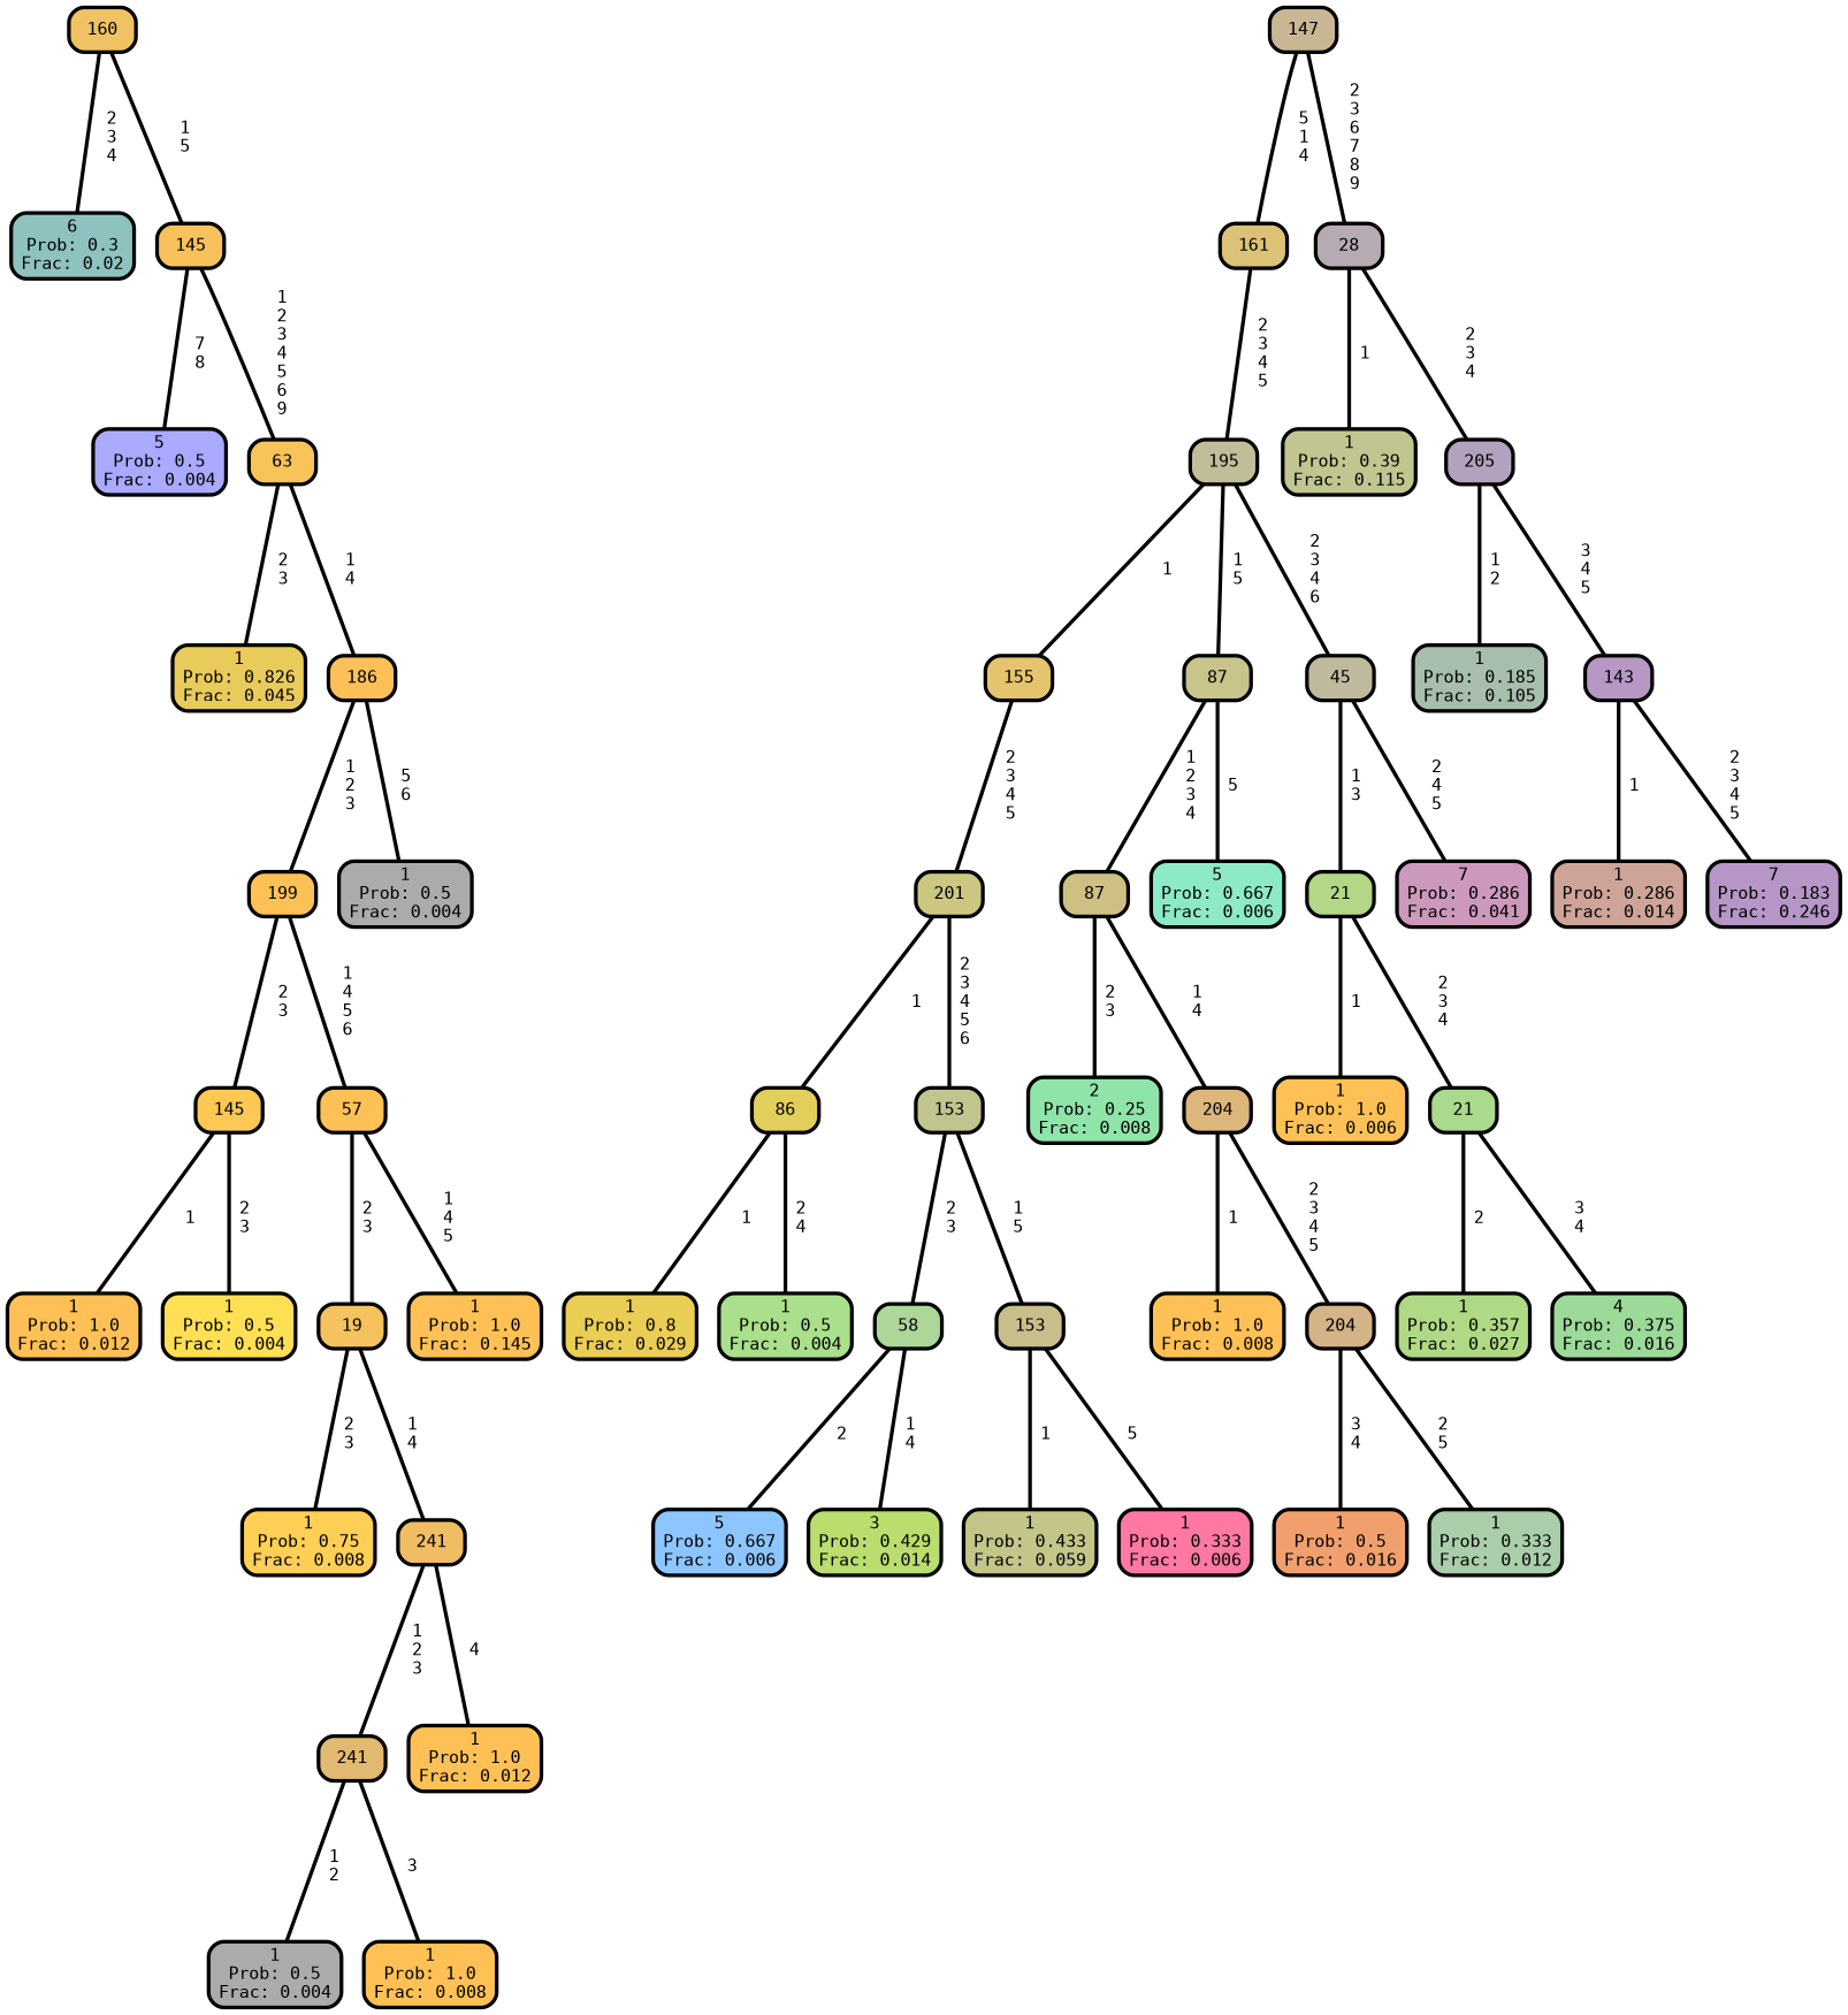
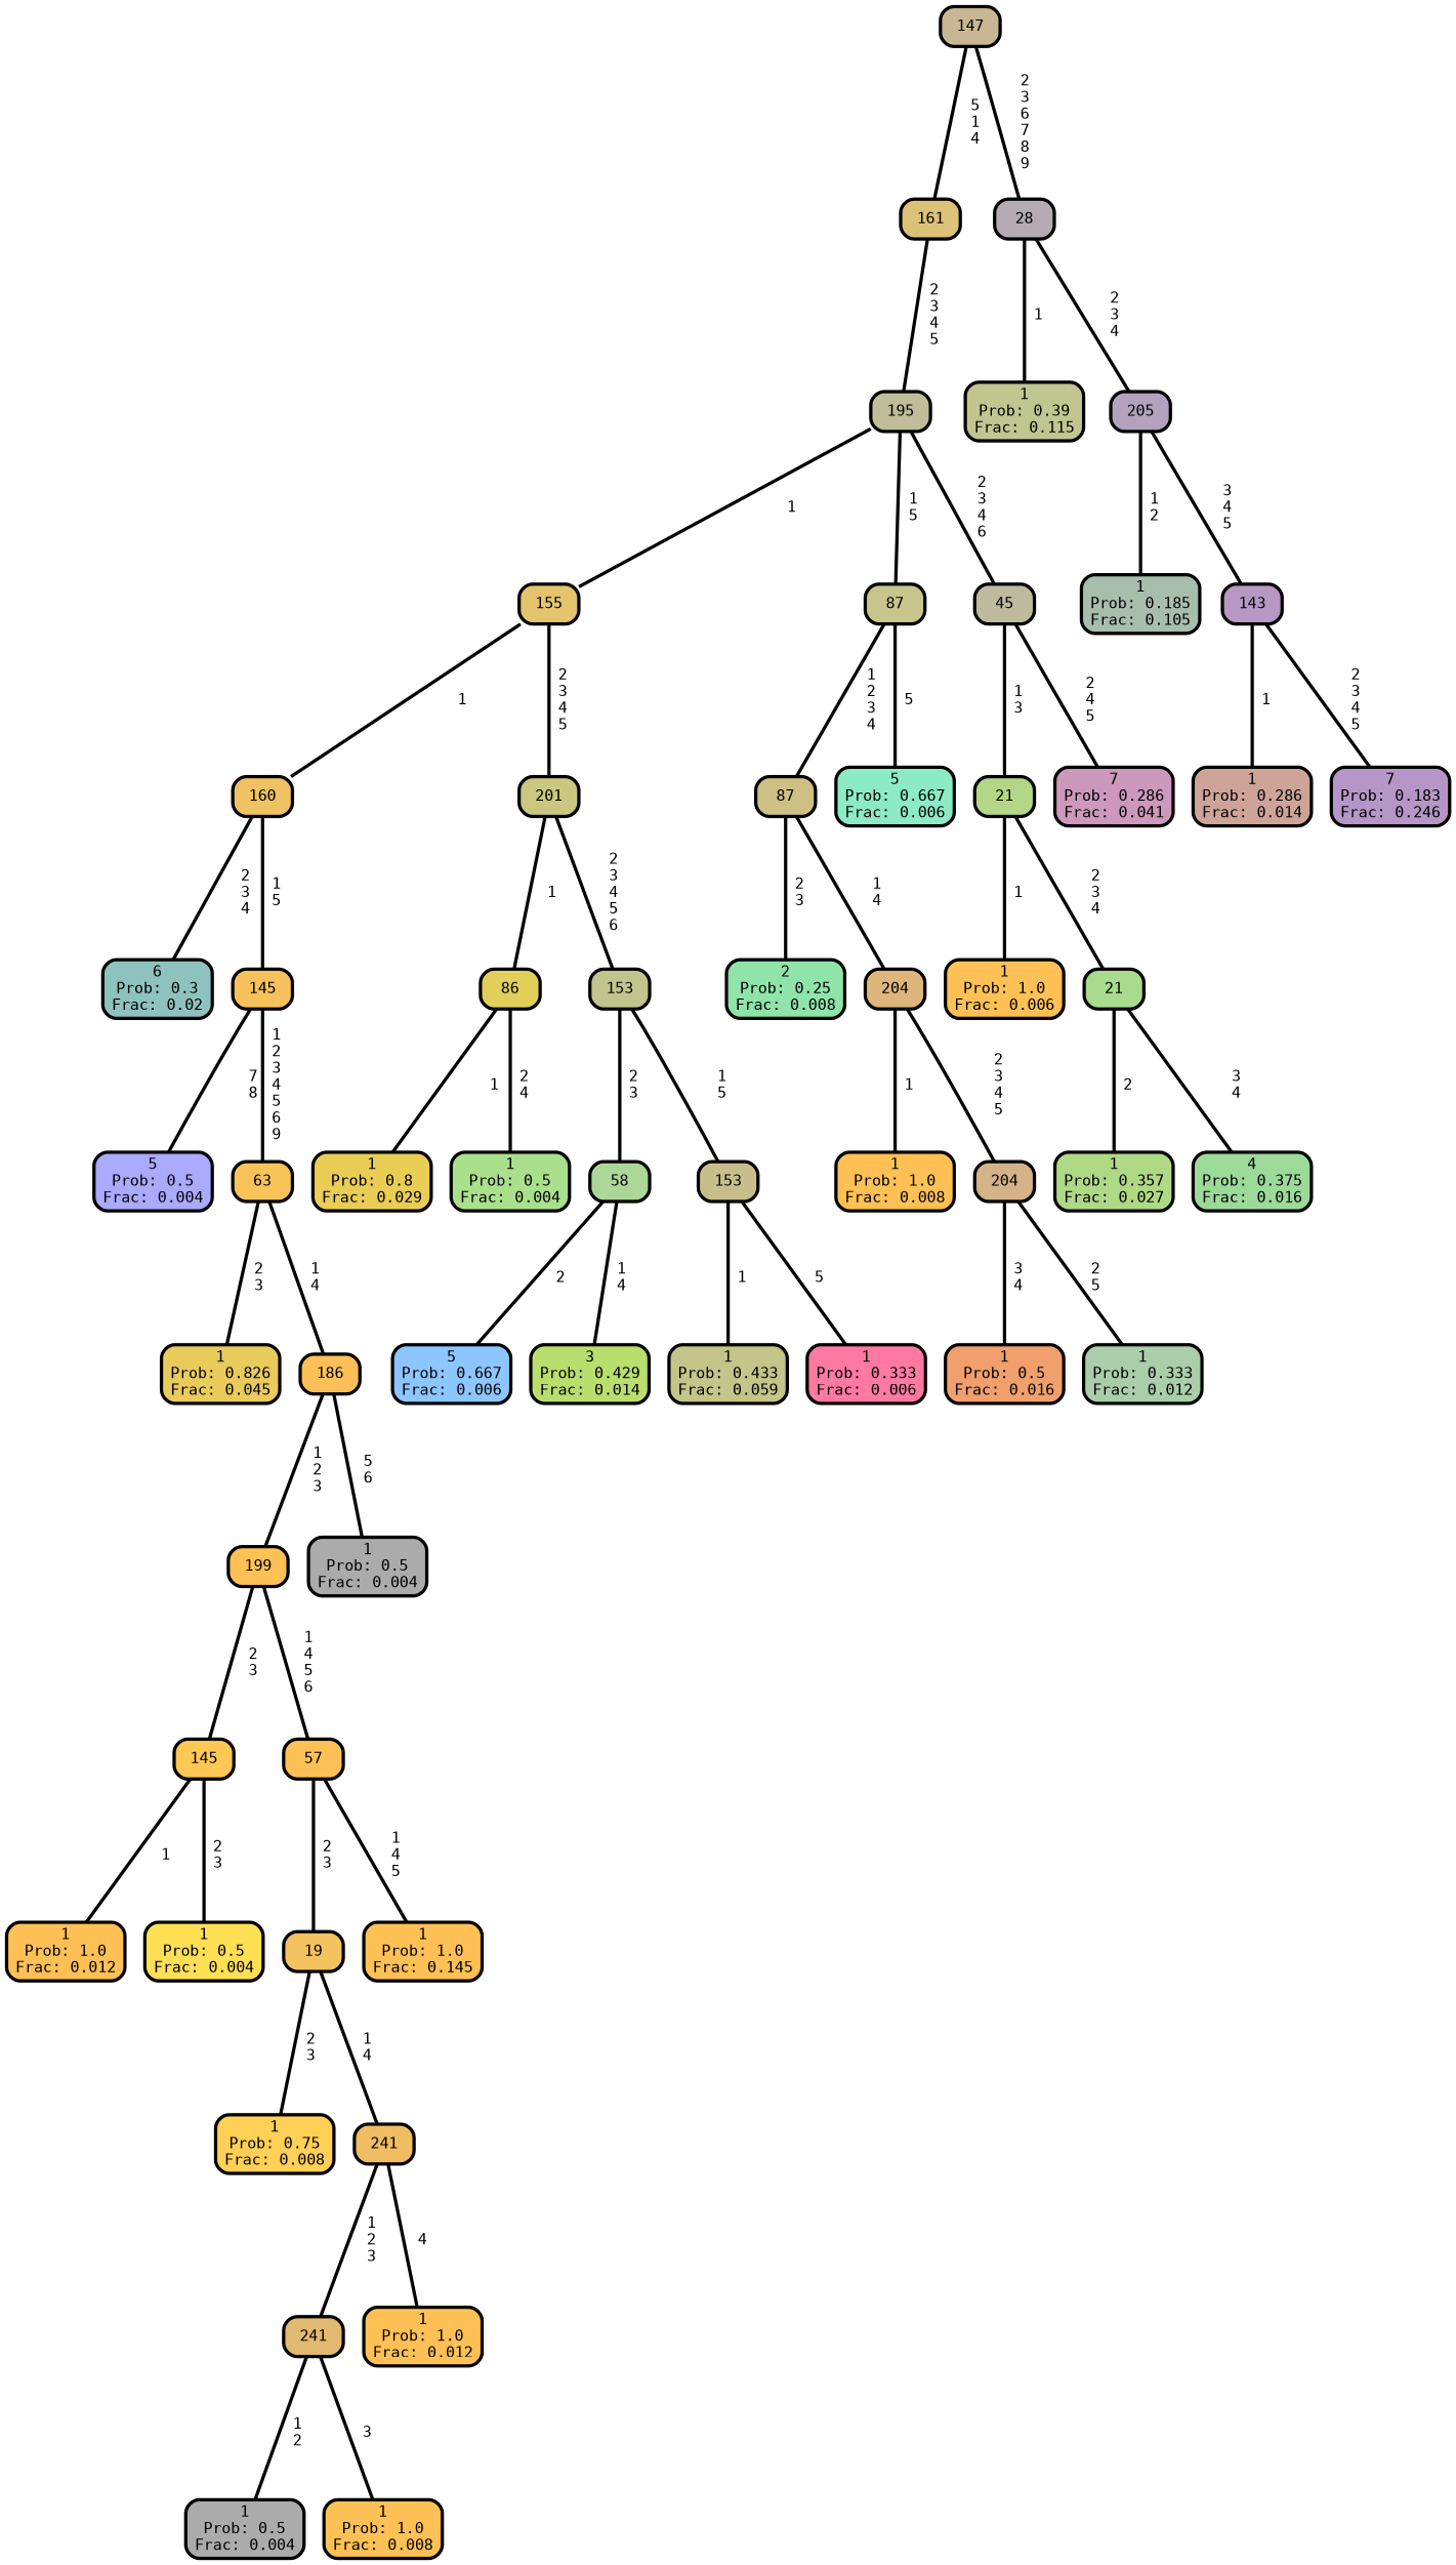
  graph {
    fontname="DejaVu Sans Mono"
    ranksep="0 equally"
    splines=straight
    node [color=black fillcolor="#ffc155" fontcolor=black fontname="DejaVu Sans Mono" penwidth=3 shape=box style="filled, rounded"]
    edge [color=black fontname="DejaVu Sans Mono" penwidth=3]
    n1 [fillcolor="#8ec2bf" label="6\nProb: 0.3\nFrac: 0.02"]
    n2 [fillcolor="#efc263" label=160]
    n3 [fillcolor="#f7c25b" label=145]
    n4 [fillcolor="#aaaaff" label="5\nProb: 0.5\nFrac: 0.004"]
    n5 [fillcolor="#f8c359" label=63]
    n6 [fillcolor="#e9cb5c" label="1\nProb: 0.826\nFrac: 0.045"]
    n7 [fillcolor="#fbc158" label=186]
    n8 [fillcolor="#fdc156" label=199]
    n9 [fillcolor="#aaabaa" label="1\nProb: 0.5\nFrac: 0.004"]
    n10 [label="1\nProb: 1.0\nFrac: 0.012"]
    n11 [fillcolor="#ffc855" label=145]
    n12 [fillcolor="#ffe055" label="1\nProb: 0.5\nFrac: 0.004"]
    n13 [fillcolor="#fdc156" label=57]
    n14 [fillcolor="#f4c25f" label=19]
    n15 [label="1\nProb: 1.0\nFrac: 0.145"]
    n16 [fillcolor="#ffd055" label="1\nProb: 0.75\nFrac: 0.008"]
    n17 [fillcolor="#f0bd63" label=241]
    n18 [fillcolor="#e2b971" label=241]
    n19 [label="1\nProb: 1.0\nFrac: 0.012"]
    n20 [fillcolor="#aaabaa" label="1\nProb: 0.5\nFrac: 0.004"]
    n21 [label="1\nProb: 1.0\nFrac: 0.008"]
    n22 [fillcolor="#e4c46c" label=155]
    n23 [fillcolor="#cbc780" label=201]
    n24 [fillcolor="#e2cf5b" label=86]
    n25 [fillcolor="#c2c48e" label=153]
    n26 [fillcolor="#eacd55" label="1\nProb: 0.8\nFrac: 0.029"]
    n27 [fillcolor="#aae08b" label="1\nProb: 0.5\nFrac: 0.004"]
    n28 [fillcolor="#acd799" label=58]
    n29 [fillcolor="#c8be8b" label=153]
    n30 [fillcolor="#8dc6ff" label="5\nProb: 0.667\nFrac: 0.006"]
    n31 [fillcolor="#b9de6d" label="3\nProb: 0.429\nFrac: 0.014"]
    n32 [fillcolor="#c3c589" label="1\nProb: 0.433\nFrac: 0.059"]
    n33 [fillcolor="#ff79a3" label="1\nProb: 0.333\nFrac: 0.006"]
    n34 [fillcolor="#dbc277" label=161]
    n35 [fillcolor="#c1bd98" label=195]
    n36 [fillcolor="#c7c48c" label=87]
    n37 [fillcolor="#bfba9e" label=45]
    n38 [fillcolor="#8fe4aa" label="2\nProb: 0.25\nFrac: 0.008"]
    n39 [fillcolor="#cebf84" label=87]
    n40 [fillcolor="#ddb67c" label=204]
    n41 [label="1\nProb: 1.0\nFrac: 0.008"]
    n42 [fillcolor="#d3b387" label=204]
    n43 [fillcolor="#f1a06d" label="1\nProb: 0.5\nFrac: 0.016"]
    n44 [fillcolor="#aaceaa" label="1\nProb: 0.333\nFrac: 0.012"]
    n45 [fillcolor="#8deac6" label="5\nProb: 0.667\nFrac: 0.006"]
    n46 [fillcolor="#b3d786" label=21]
    n47 [fillcolor="#cc98bb" label="7\nProb: 0.286\nFrac: 0.041"]
    n48 [label="1\nProb: 1.0\nFrac: 0.006"]
    n49 [fillcolor="#a9da8d" label=21]
    n50 [fillcolor="#b0d985" label="1\nProb: 0.357\nFrac: 0.027"]
    n51 [fillcolor="#9cda9a" label="4\nProb: 0.375\nFrac: 0.016"]
    n52 [fillcolor="#c9b794" label=147]
    n53 [fillcolor="#b6abb2" label=28]
    n54 [fillcolor="#c1c690" label="1\nProb: 0.39\nFrac: 0.115"]
    n55 [fillcolor="#b2a2bd" label=205]
    n56 [fillcolor="#a8bead" label="1\nProb: 0.185\nFrac: 0.105"]
    n57 [fillcolor="#b797c4" label=143]
    n58 [fillcolor="#cea498" label="1\nProb: 0.286\nFrac: 0.014"]
    n59 [fillcolor="#b596c6" label="7\nProb: 0.183\nFrac: 0.246"]
    subgraph sub_1 {
      rank=same
    }
    n2 -- n1 [label=" 2\n 3\n 4"]
    n2 -- n3 [label=" 1\n 5"]
    n3 -- n4 [label=" 7\n 8"]
    n3 -- n5 [label=" 1\n 2\n 3\n 4\n 5\n 6\n 9"]
    n5 -- n6 [label=" 2\n 3"]
    n5 -- n7 [label=" 1\n 4"]
    n7 -- n8 [label=" 1\n 2\n 3"]
    n7 -- n9 [label=" 5\n 6"]
    n8 -- n11 [label=" 2\n 3"]
    n8 -- n13 [label=" 1\n 4\n 5\n 6"]
    n11 -- n10 [label=" 1"]
    n11 -- n12 [label=" 2\n 3"]
    n13 -- n14 [label=" 2\n 3"]
    n13 -- n15 [label=" 1\n 4\n 5"]
    n14 -- n16 [label=" 2\n 3"]
    n14 -- n17 [label=" 1\n 4"]
    n17 -- n18 [label=" 1\n 2\n 3"]
    n17 -- n19 [label=" 4"]
    n18 -- n20 [label=" 1\n 2"]
    n18 -- n21 [label=" 3"]
+   n22 -- n2 [label=" 1"]
    n22 -- n23 [label=" 2\n 3\n 4\n 5"]
    n23 -- n24 [label=" 1"]
    n23 -- n25 [label=" 2\n 3\n 4\n 5\n 6"]
    n24 -- n26 [label=" 1"]
    n24 -- n27 [label=" 2\n 4"]
    n25 -- n28 [label=" 2\n 3"]
    n25 -- n29 [label=" 1\n 5"]
    n28 -- n30 [label=" 2"]
    n28 -- n31 [label=" 1\n 4"]
    n29 -- n32 [label=" 1"]
    n29 -- n33 [label=" 5"]
    n34 -- n35 [label=" 2\n 3\n 4\n 5"]
    n35 -- n22 [label=" 1"]
    n35 -- n36 [label=" 1\n 5"]
    n35 -- n37 [label=" 2\n 3\n 4\n 6"]
    n36 -- n39 [label=" 1\n 2\n 3\n 4"]
    n36 -- n45 [label=" 5"]
    n37 -- n46 [label=" 1\n 3"]
    n37 -- n47 [label=" 2\n 4\n 5"]
    n39 -- n38 [label=" 2\n 3"]
    n39 -- n40 [label=" 1\n 4"]
    n40 -- n41 [label=" 1"]
    n40 -- n42 [label=" 2\n 3\n 4\n 5"]
    n42 -- n43 [label=" 3\n 4"]
    n42 -- n44 [label=" 2\n 5"]
    n46 -- n48 [label=" 1"]
    n46 -- n49 [label=" 2\n 3\n 4"]
    n49 -- n50 [label=" 2"]
    n49 -- n51 [label=" 3\n 4"]
    n52 -- n34 [label=" 5\n 1\n 4"]
    n52 -- n53 [label=" 2\n 3\n 6\n 7\n 8\n 9"]
    n53 -- n54 [label=" 1"]
    n53 -- n55 [label=" 2\n 3\n 4"]
    n55 -- n56 [label=" 1\n 2"]
    n55 -- n57 [label=" 3\n 4\n 5"]
    n57 -- n58 [label=" 1"]
    n57 -- n59 [label=" 2\n 3\n 4\n 5"]
  }
